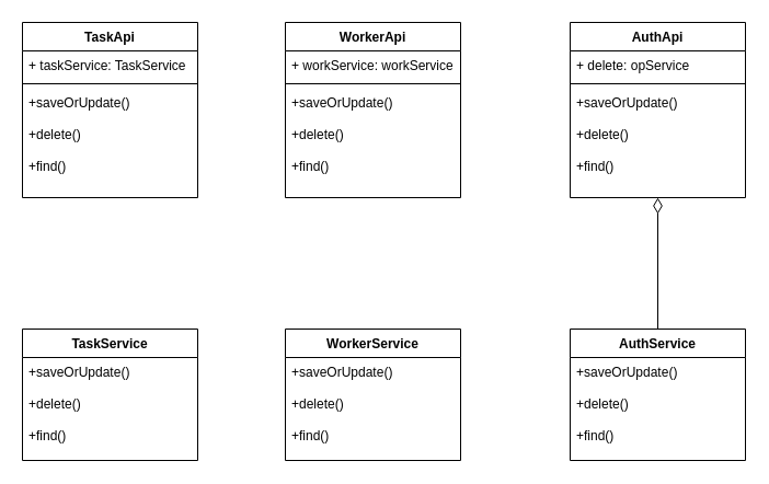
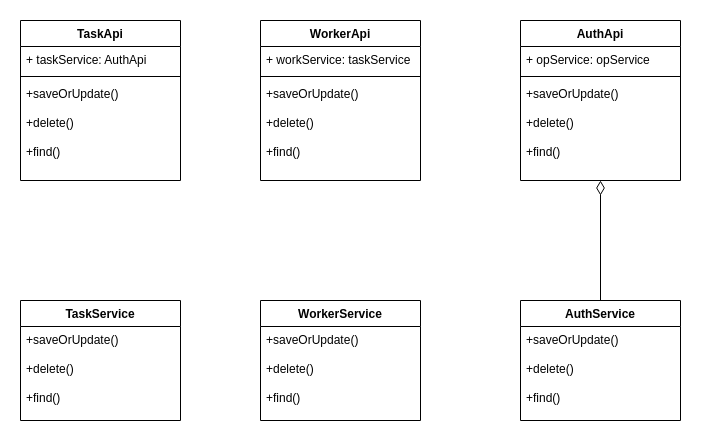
  <mxCell id="0" />
  <mxCell id="1" parent="0" />
  <mxCell id="2" value="TaskApi" style="swimlane;fontStyle=1;align=center;verticalAlign=top;childLayout=stackLayout;horizontal=1;startSize=26;horizontalStack=0;resizeParent=1;resizeParentMax=0;resizeLast=0;collapsible=1;marginBottom=0;whiteSpace=wrap;html=1;" parent="1" vertex="1"><mxGeometry x="20" y="20" width="160" height="160" as="geometry" /></mxCell>
- <mxCell id="3" value="+ taskService: TaskService" style="text;strokeColor=none;fillColor=none;align=left;verticalAlign=top;spacingLeft=4;spacingRight=4;overflow=hidden;rotatable=0;points=[[0,0.5],[1,0.5]];portConstraint=eastwest;whiteSpace=wrap;html=1;" parent="2" vertex="1"><mxGeometry y="26" width="160" height="26" as="geometry" /></mxCell>
+ <mxCell id="3" value="+ taskService: AuthApi" style="text;strokeColor=none;fillColor=none;align=left;verticalAlign=top;spacingLeft=4;spacingRight=4;overflow=hidden;rotatable=0;points=[[0,0.5],[1,0.5]];portConstraint=eastwest;whiteSpace=wrap;html=1;" parent="2" vertex="1"><mxGeometry y="26" width="160" height="26" as="geometry" /></mxCell>
  <mxCell id="4" value="" style="line;strokeWidth=1;fillColor=none;align=left;verticalAlign=middle;spacingTop=-1;spacingLeft=3;spacingRight=3;rotatable=0;labelPosition=right;points=[];portConstraint=eastwest;strokeColor=inherit;" parent="2" vertex="1"><mxGeometry y="52" width="160" height="8" as="geometry" /></mxCell>
  <mxCell id="5" value="+saveOrUpdate()&lt;br&gt;&lt;br&gt;+delete()&lt;br&gt;&lt;br&gt;+find()&lt;br&gt;" style="text;strokeColor=none;fillColor=none;align=left;verticalAlign=top;spacingLeft=4;spacingRight=4;overflow=hidden;rotatable=0;points=[[0,0.5],[1,0.5]];portConstraint=eastwest;whiteSpace=wrap;html=1;" parent="2" vertex="1"><mxGeometry y="60" width="160" height="100" as="geometry" /></mxCell>
  <mxCell id="6" value="TaskService" style="swimlane;fontStyle=1;align=center;verticalAlign=top;childLayout=stackLayout;horizontal=1;startSize=26;horizontalStack=0;resizeParent=1;resizeParentMax=0;resizeLast=0;collapsible=1;marginBottom=0;whiteSpace=wrap;html=1;" parent="1" vertex="1"><mxGeometry x="20" y="300" width="160" height="120" as="geometry" /></mxCell>
  <mxCell id="7" value="+saveOrUpdate()&lt;br style=&quot;border-color: var(--border-color);&quot;&gt;&lt;br style=&quot;border-color: var(--border-color);&quot;&gt;+delete()&lt;br style=&quot;border-color: var(--border-color);&quot;&gt;&lt;br style=&quot;border-color: var(--border-color);&quot;&gt;+find()" style="text;strokeColor=none;fillColor=none;align=left;verticalAlign=top;spacingLeft=4;spacingRight=4;overflow=hidden;rotatable=0;points=[[0,0.5],[1,0.5]];portConstraint=eastwest;whiteSpace=wrap;html=1;" parent="6" vertex="1"><mxGeometry y="26" width="160" height="94" as="geometry" /></mxCell>
  <mxCell id="8" value="WorkerApi" style="swimlane;fontStyle=1;align=center;verticalAlign=top;childLayout=stackLayout;horizontal=1;startSize=26;horizontalStack=0;resizeParent=1;resizeParentMax=0;resizeLast=0;collapsible=1;marginBottom=0;whiteSpace=wrap;html=1;" parent="1" vertex="1"><mxGeometry x="260" y="20" width="160" height="160" as="geometry" /></mxCell>
- <mxCell id="9" value="+ workService: workService" style="text;strokeColor=none;fillColor=none;align=left;verticalAlign=top;spacingLeft=4;spacingRight=4;overflow=hidden;rotatable=0;points=[[0,0.5],[1,0.5]];portConstraint=eastwest;whiteSpace=wrap;html=1;" parent="8" vertex="1"><mxGeometry y="26" width="160" height="26" as="geometry" /></mxCell>
+ <mxCell id="9" value="+ workService: taskService" style="text;strokeColor=none;fillColor=none;align=left;verticalAlign=top;spacingLeft=4;spacingRight=4;overflow=hidden;rotatable=0;points=[[0,0.5],[1,0.5]];portConstraint=eastwest;whiteSpace=wrap;html=1;" parent="8" vertex="1"><mxGeometry y="26" width="160" height="26" as="geometry" /></mxCell>
  <mxCell id="10" value="" style="line;strokeWidth=1;fillColor=none;align=left;verticalAlign=middle;spacingTop=-1;spacingLeft=3;spacingRight=3;rotatable=0;labelPosition=right;points=[];portConstraint=eastwest;strokeColor=inherit;" parent="8" vertex="1"><mxGeometry y="52" width="160" height="8" as="geometry" /></mxCell>
  <mxCell id="11" value="+saveOrUpdate()&lt;br&gt;&lt;br&gt;+delete()&lt;br&gt;&lt;br&gt;+find()&lt;br&gt;" style="text;strokeColor=none;fillColor=none;align=left;verticalAlign=top;spacingLeft=4;spacingRight=4;overflow=hidden;rotatable=0;points=[[0,0.5],[1,0.5]];portConstraint=eastwest;whiteSpace=wrap;html=1;" parent="8" vertex="1"><mxGeometry y="60" width="160" height="100" as="geometry" /></mxCell>
  <mxCell id="12" value="WorkerService" style="swimlane;fontStyle=1;align=center;verticalAlign=top;childLayout=stackLayout;horizontal=1;startSize=26;horizontalStack=0;resizeParent=1;resizeParentMax=0;resizeLast=0;collapsible=1;marginBottom=0;whiteSpace=wrap;html=1;" parent="1" vertex="1"><mxGeometry x="260" y="300" width="160" height="120" as="geometry" /></mxCell>
  <mxCell id="13" value="+saveOrUpdate()&lt;br style=&quot;border-color: var(--border-color);&quot;&gt;&lt;br style=&quot;border-color: var(--border-color);&quot;&gt;+delete()&lt;br style=&quot;border-color: var(--border-color);&quot;&gt;&lt;br style=&quot;border-color: var(--border-color);&quot;&gt;+find()" style="text;strokeColor=none;fillColor=none;align=left;verticalAlign=top;spacingLeft=4;spacingRight=4;overflow=hidden;rotatable=0;points=[[0,0.5],[1,0.5]];portConstraint=eastwest;whiteSpace=wrap;html=1;" parent="12" vertex="1"><mxGeometry y="26" width="160" height="94" as="geometry" /></mxCell>
  <mxCell id="14" style="edgeStyle=orthogonalEdgeStyle;rounded=0;orthogonalLoop=1;jettySize=auto;html=1;entryX=0.5;entryY=0;entryDx=0;entryDy=0;endArrow=none;endFill=0;startArrow=diamondThin;startFill=0;endSize=12;startSize=12;" parent="1" source="15" target="19" edge="1"><mxGeometry relative="1" as="geometry" /></mxCell>
  <mxCell id="15" value="AuthApi" style="swimlane;fontStyle=1;align=center;verticalAlign=top;childLayout=stackLayout;horizontal=1;startSize=26;horizontalStack=0;resizeParent=1;resizeParentMax=0;resizeLast=0;collapsible=1;marginBottom=0;whiteSpace=wrap;html=1;" parent="1" vertex="1"><mxGeometry x="520" y="20" width="160" height="160" as="geometry" /></mxCell>
- <mxCell id="16" value="+ delete: opService" style="text;strokeColor=none;fillColor=none;align=left;verticalAlign=top;spacingLeft=4;spacingRight=4;overflow=hidden;rotatable=0;points=[[0,0.5],[1,0.5]];portConstraint=eastwest;whiteSpace=wrap;html=1;" parent="15" vertex="1"><mxGeometry y="26" width="160" height="26" as="geometry" /></mxCell>
+ <mxCell id="16" value="+ opService: opService" style="text;strokeColor=none;fillColor=none;align=left;verticalAlign=top;spacingLeft=4;spacingRight=4;overflow=hidden;rotatable=0;points=[[0,0.5],[1,0.5]];portConstraint=eastwest;whiteSpace=wrap;html=1;" parent="15" vertex="1"><mxGeometry y="26" width="160" height="26" as="geometry" /></mxCell>
  <mxCell id="17" value="" style="line;strokeWidth=1;fillColor=none;align=left;verticalAlign=middle;spacingTop=-1;spacingLeft=3;spacingRight=3;rotatable=0;labelPosition=right;points=[];portConstraint=eastwest;strokeColor=inherit;" parent="15" vertex="1"><mxGeometry y="52" width="160" height="8" as="geometry" /></mxCell>
  <mxCell id="18" value="+saveOrUpdate()&lt;br&gt;&lt;br&gt;+delete()&lt;br&gt;&lt;br&gt;+find()&lt;br&gt;" style="text;strokeColor=none;fillColor=none;align=left;verticalAlign=top;spacingLeft=4;spacingRight=4;overflow=hidden;rotatable=0;points=[[0,0.5],[1,0.5]];portConstraint=eastwest;whiteSpace=wrap;html=1;" parent="15" vertex="1"><mxGeometry y="60" width="160" height="100" as="geometry" /></mxCell>
  <mxCell id="19" value="AuthService" style="swimlane;fontStyle=1;align=center;verticalAlign=top;childLayout=stackLayout;horizontal=1;startSize=26;horizontalStack=0;resizeParent=1;resizeParentMax=0;resizeLast=0;collapsible=1;marginBottom=0;whiteSpace=wrap;html=1;" parent="1" vertex="1"><mxGeometry x="520" y="300" width="160" height="120" as="geometry" /></mxCell>
  <mxCell id="20" value="+saveOrUpdate()&lt;br style=&quot;border-color: var(--border-color);&quot;&gt;&lt;br style=&quot;border-color: var(--border-color);&quot;&gt;+delete()&lt;br style=&quot;border-color: var(--border-color);&quot;&gt;&lt;br style=&quot;border-color: var(--border-color);&quot;&gt;+find()" style="text;strokeColor=none;fillColor=none;align=left;verticalAlign=top;spacingLeft=4;spacingRight=4;overflow=hidden;rotatable=0;points=[[0,0.5],[1,0.5]];portConstraint=eastwest;whiteSpace=wrap;html=1;" parent="19" vertex="1"><mxGeometry y="26" width="160" height="94" as="geometry" /></mxCell>
